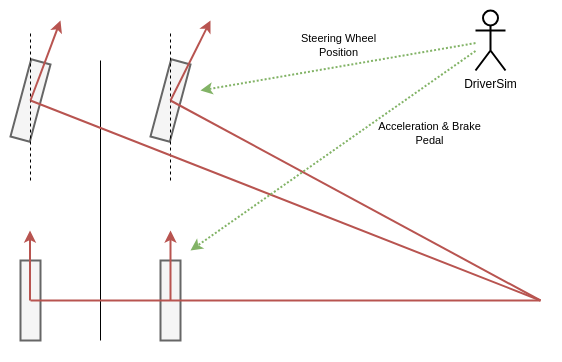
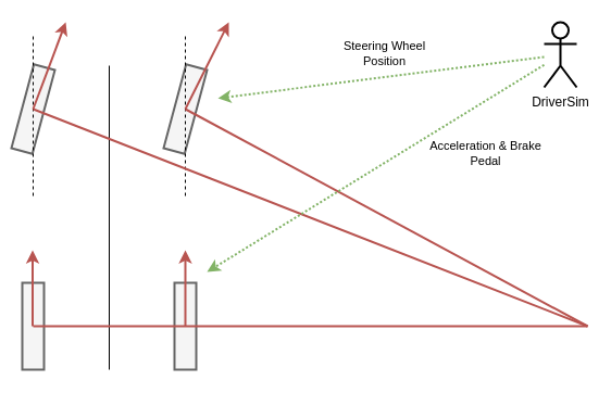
  <mxCell id="0" />
  <mxCell id="1" parent="0" />
  <mxCell id="2" value="" style="rounded=0;whiteSpace=wrap;html=1;direction=south;fillColor=#f5f5f5;fontColor=#333333;strokeColor=#666666;rotation=15;strokeWidth=2;" vertex="1" parent="1"><mxGeometry x="20" y="60" width="20" height="80" as="geometry" /></mxCell>
  <mxCell id="3" value="" style="rounded=0;whiteSpace=wrap;html=1;direction=south;fillColor=#f5f5f5;fontColor=#333333;strokeColor=#666666;rotation=15;strokeWidth=2;" vertex="1" parent="1"><mxGeometry x="160" y="60" width="20" height="80" as="geometry" /></mxCell>
  <mxCell id="4" value="" style="rounded=0;whiteSpace=wrap;html=1;direction=south;fillColor=#f5f5f5;fontColor=#333333;strokeColor=#666666;strokeWidth=2;" vertex="1" parent="1"><mxGeometry x="20" y="260" width="20" height="80" as="geometry" /></mxCell>
  <mxCell id="5" value="" style="rounded=0;whiteSpace=wrap;html=1;direction=south;fillColor=#f5f5f5;fontColor=#333333;strokeColor=#666666;strokeWidth=2;" vertex="1" parent="1"><mxGeometry x="160" y="260" width="20" height="80" as="geometry" /></mxCell>
  <mxCell id="6" value="" style="endArrow=none;html=1;strokeWidth=1;" edge="1" parent="1"><mxGeometry width="50" height="50" relative="1" as="geometry"><mxPoint x="100" y="60" as="sourcePoint" /><mxPoint x="100" y="340" as="targetPoint" /></mxGeometry></mxCell>
  <mxCell id="7" value="" style="endArrow=none;html=1;dashed=1;strokeWidth=1;" edge="1" parent="1"><mxGeometry width="50" height="50" relative="1" as="geometry"><mxPoint x="170" y="180" as="sourcePoint" /><mxPoint x="170" y="30" as="targetPoint" /></mxGeometry></mxCell>
  <mxCell id="8" value="" style="endArrow=none;html=1;dashed=1;strokeWidth=1;" edge="1" parent="1"><mxGeometry width="50" height="50" relative="1" as="geometry"><mxPoint x="30" y="180" as="sourcePoint" /><mxPoint x="30" y="30" as="targetPoint" /></mxGeometry></mxCell>
  <mxCell id="9" value="" style="endArrow=none;html=1;fillColor=#f8cecc;strokeColor=#b85450;strokeWidth=2;" edge="1" parent="1"><mxGeometry width="50" height="50" relative="1" as="geometry"><mxPoint x="540" y="300" as="sourcePoint" /><mxPoint x="30" y="300" as="targetPoint" /></mxGeometry></mxCell>
  <mxCell id="10" value="" style="endArrow=none;html=1;fillColor=#f8cecc;strokeColor=#b85450;strokeWidth=2;" edge="1" parent="1"><mxGeometry width="50" height="50" relative="1" as="geometry"><mxPoint x="540" y="300" as="sourcePoint" /><mxPoint x="170" y="100" as="targetPoint" /></mxGeometry></mxCell>
  <mxCell id="11" value="" style="endArrow=none;html=1;fillColor=#f8cecc;strokeColor=#b85450;strokeWidth=2;" edge="1" parent="1"><mxGeometry width="50" height="50" relative="1" as="geometry"><mxPoint x="540" y="300" as="sourcePoint" /><mxPoint x="30" y="100" as="targetPoint" /></mxGeometry></mxCell>
  <mxCell id="12" value="" style="endArrow=none;html=1;fillColor=#f8cecc;strokeColor=#b85450;endFill=0;startArrow=classic;startFill=1;strokeWidth=2;" edge="1" parent="1"><mxGeometry width="50" height="50" relative="1" as="geometry"><mxPoint x="210" y="20" as="sourcePoint" /><mxPoint x="170" y="100" as="targetPoint" /></mxGeometry></mxCell>
  <mxCell id="13" value="" style="endArrow=none;html=1;fillColor=#f8cecc;strokeColor=#b85450;endFill=0;startArrow=classic;startFill=1;strokeWidth=2;" edge="1" parent="1"><mxGeometry width="50" height="50" relative="1" as="geometry"><mxPoint x="60" y="20" as="sourcePoint" /><mxPoint x="30" y="100" as="targetPoint" /></mxGeometry></mxCell>
  <mxCell id="14" value="" style="endArrow=none;html=1;fillColor=#f8cecc;strokeColor=#b85450;endFill=0;startArrow=classic;startFill=1;strokeWidth=2;" edge="1" parent="1"><mxGeometry width="50" height="50" relative="1" as="geometry"><mxPoint x="170" y="230" as="sourcePoint" /><mxPoint x="170" y="300" as="targetPoint" /></mxGeometry></mxCell>
  <mxCell id="15" value="" style="endArrow=none;html=1;fillColor=#f8cecc;strokeColor=#b85450;endFill=0;startArrow=classic;startFill=1;strokeWidth=2;" edge="1" parent="1"><mxGeometry width="50" height="50" relative="1" as="geometry"><mxPoint x="29.5" y="230" as="sourcePoint" /><mxPoint x="29.5" y="300" as="targetPoint" /></mxGeometry></mxCell>
  <mxCell id="16" value="Steering Wheel&lt;br&gt;Position" style="edgeStyle=none;html=1;strokeWidth=2;startArrow=none;startFill=0;endArrow=classic;endFill=1;dashed=1;dashPattern=1 1;fillColor=#d5e8d4;strokeColor=#82b366;" edge="1" parent="1" source="17"><mxGeometry x="-0.032" y="-21" relative="1" as="geometry"><mxPoint x="200" y="90" as="targetPoint" /><mxPoint as="offset" /></mxGeometry></mxCell>
- <mxCell id="17" value="DriverSim" style="shape=umlActor;verticalLabelPosition=bottom;verticalAlign=top;html=1;outlineConnect=0;strokeWidth=2;" vertex="1" parent="1"><mxGeometry x="475" y="10" width="30" height="60" as="geometry" /></mxCell>
+ <mxCell id="17" value="DriverSim" style="shape=umlActor;verticalLabelPosition=bottom;verticalAlign=top;html=1;outlineConnect=0;strokeWidth=2;" vertex="1" parent="1"><mxGeometry x="500" y="20" width="30" height="60" as="geometry" /></mxCell>
  <mxCell id="18" value="Acceleration &amp;amp; Brake&lt;br&gt;Pedal" style="edgeStyle=none;html=1;strokeWidth=2;startArrow=none;startFill=0;endArrow=classic;endFill=1;dashed=1;dashPattern=1 1;fillColor=#d5e8d4;strokeColor=#82b366;" edge="1" parent="1" source="17"><mxGeometry x="-0.512" y="41" relative="1" as="geometry"><mxPoint x="190" y="250" as="targetPoint" /><mxPoint x="430" y="130.003" as="sourcePoint" /><mxPoint as="offset" /></mxGeometry></mxCell>
